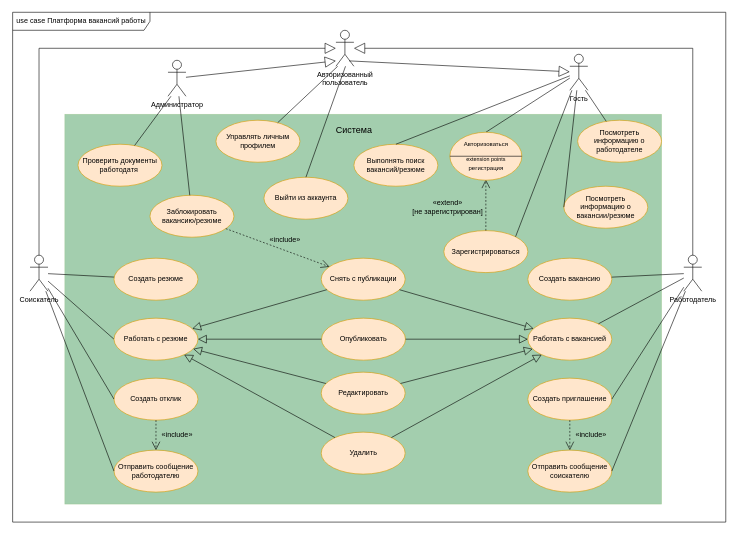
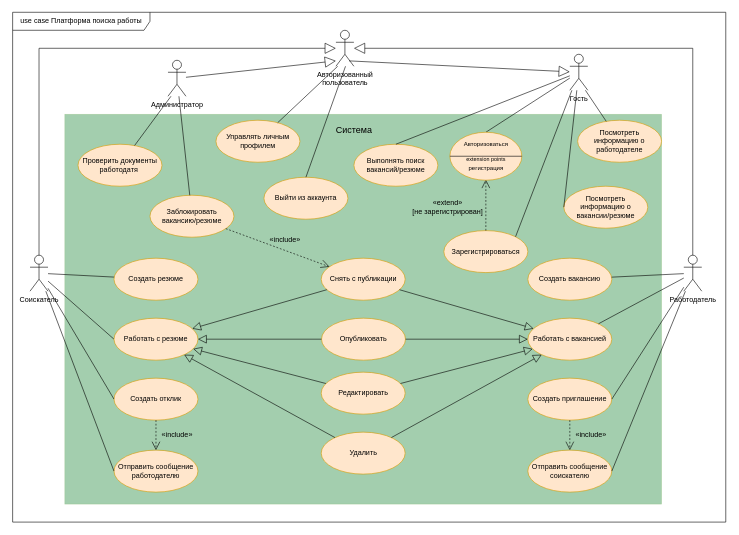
  <mxCell id="0" />
  <mxCell id="1" parent="0" />
  <mxCell id="2" value="" style="rounded=0;whiteSpace=wrap;html=1;fillColor=#198536;strokeColor=#82b366;opacity=40;" parent="1" vertex="1"><mxGeometry x="107" y="190" width="995" height="650" as="geometry" /></mxCell>
  <mxCell id="3" value="&lt;font style=&quot;font-size: 12px;&quot;&gt;Гость&lt;/font&gt;" style="shape=umlActor;verticalLabelPosition=bottom;verticalAlign=top;html=1;" parent="1" vertex="1"><mxGeometry x="949" y="90" width="30" height="60" as="geometry" /></mxCell>
  <mxCell id="4" value="Соискатель" style="shape=umlActor;verticalLabelPosition=bottom;verticalAlign=top;html=1;" parent="1" vertex="1"><mxGeometry x="49" y="425" width="30" height="60" as="geometry" /></mxCell>
  <mxCell id="5" value="Администратор" style="shape=umlActor;verticalLabelPosition=bottom;verticalAlign=top;html=1;" parent="1" vertex="1"><mxGeometry x="279" y="100" width="30" height="60" as="geometry" /></mxCell>
  <mxCell id="6" value="Работодатель" style="shape=umlActor;verticalLabelPosition=bottom;verticalAlign=top;html=1;" parent="1" vertex="1"><mxGeometry x="1139" y="425" width="30" height="60" as="geometry" /></mxCell>
  <mxCell id="7" value="Выполнять поиск вакансий/резюме" style="ellipse;whiteSpace=wrap;html=1;fillColor=#ffe6cc;strokeColor=#d79b00;" parent="1" vertex="1"><mxGeometry x="589" y="240" width="140" height="70" as="geometry" /></mxCell>
  <mxCell id="8" value="Посмотреть информацию о вакансии/резюме" style="ellipse;whiteSpace=wrap;html=1;fillColor=#ffe6cc;strokeColor=#d79b00;" parent="1" vertex="1"><mxGeometry x="939" y="310" width="140" height="70" as="geometry" /></mxCell>
  <mxCell id="9" value="Посмотреть информацию о работодателе" style="ellipse;whiteSpace=wrap;html=1;fillColor=#ffe6cc;strokeColor=#d79b00;" parent="1" vertex="1"><mxGeometry x="962" y="200" width="140" height="70" as="geometry" /></mxCell>
  <mxCell id="10" value="Зарегистрироваться" style="ellipse;whiteSpace=wrap;html=1;fillColor=#ffe6cc;strokeColor=#d79b00;" parent="1" vertex="1"><mxGeometry x="739" y="384" width="140" height="70" as="geometry" /></mxCell>
  <mxCell id="11" value="" style="endArrow=none;html=1;rounded=0;exitX=1;exitY=0;exitDx=0;exitDy=0;" parent="1" source="10" target="3" edge="1"><mxGeometry width="50" height="50" relative="1" as="geometry"><mxPoint x="539" y="430" as="sourcePoint" /><mxPoint x="589" y="380" as="targetPoint" /></mxGeometry></mxCell>
  <mxCell id="12" value="" style="endArrow=none;html=1;rounded=0;exitX=0.5;exitY=0;exitDx=0;exitDy=0;" parent="1" source="24" target="3" edge="1"><mxGeometry width="50" height="50" relative="1" as="geometry"><mxPoint x="804.841" y="352.151" as="sourcePoint" /><mxPoint x="449" y="360" as="targetPoint" /></mxGeometry></mxCell>
  <mxCell id="13" value="Проверить документы работодатя&amp;nbsp;" style="ellipse;whiteSpace=wrap;html=1;fillColor=#ffe6cc;strokeColor=#d79b00;" parent="1" vertex="1"><mxGeometry x="129" y="240" width="140" height="70" as="geometry" /></mxCell>
  <mxCell id="14" value="" style="endArrow=none;html=1;rounded=0;exitX=0.5;exitY=0;exitDx=0;exitDy=0;" parent="1" source="7" target="3" edge="1"><mxGeometry width="50" height="50" relative="1" as="geometry"><mxPoint x="399" y="410" as="sourcePoint" /><mxPoint x="449" y="360" as="targetPoint" /></mxGeometry></mxCell>
  <mxCell id="15" value="" style="endArrow=none;html=1;rounded=0;" parent="1" source="9" edge="1"><mxGeometry width="50" height="50" relative="1" as="geometry"><mxPoint x="399" y="410" as="sourcePoint" /><mxPoint x="975" y="150" as="targetPoint" /></mxGeometry></mxCell>
  <mxCell id="16" value="" style="endArrow=none;html=1;rounded=0;exitX=0;exitY=0.5;exitDx=0;exitDy=0;" parent="1" source="8" target="3" edge="1"><mxGeometry width="50" height="50" relative="1" as="geometry"><mxPoint x="399" y="410" as="sourcePoint" /><mxPoint x="449" y="360" as="targetPoint" /></mxGeometry></mxCell>
  <mxCell id="17" value="Заблокировать вакансию/резюме" style="ellipse;whiteSpace=wrap;html=1;fillColor=#ffe6cc;strokeColor=#d79b00;" parent="1" vertex="1"><mxGeometry x="249" y="325" width="140" height="70" as="geometry" /></mxCell>
  <mxCell id="18" value="" style="endArrow=none;html=1;rounded=0;" parent="1" source="17" target="5" edge="1"><mxGeometry width="50" height="50" relative="1" as="geometry"><mxPoint x="399" y="410" as="sourcePoint" /><mxPoint x="449" y="360" as="targetPoint" /></mxGeometry></mxCell>
  <mxCell id="19" value="" style="endArrow=none;html=1;rounded=0;" parent="1" source="13" edge="1"><mxGeometry width="50" height="50" relative="1" as="geometry"><mxPoint x="399" y="410" as="sourcePoint" /><mxPoint x="284" y="160" as="targetPoint" /></mxGeometry></mxCell>
  <mxCell id="20" value="Удалить" style="ellipse;whiteSpace=wrap;html=1;fillColor=#ffe6cc;strokeColor=#d79b00;" parent="1" vertex="1"><mxGeometry x="534.5" y="720" width="140" height="70" as="geometry" /></mxCell>
  <mxCell id="21" value="" style="endArrow=none;html=1;rounded=0;" parent="1" source="41" target="4" edge="1"><mxGeometry width="50" height="50" relative="1" as="geometry"><mxPoint x="289" y="535" as="sourcePoint" /><mxPoint x="629" y="390" as="targetPoint" /></mxGeometry></mxCell>
  <mxCell id="22" value="" style="endArrow=open;endSize=12;dashed=1;html=1;rounded=0;entryX=0.5;entryY=1.133;entryDx=0;entryDy=0;entryPerimeter=0;" parent="1" source="10" target="28" edge="1"><mxGeometry width="160" relative="1" as="geometry"><mxPoint x="429" y="400" as="sourcePoint" /><mxPoint x="783.305" y="358.486" as="targetPoint" /></mxGeometry></mxCell>
  <mxCell id="23" value="" style="group;" parent="1" vertex="1" connectable="0"><mxGeometry x="749" y="220" width="120" height="80" as="geometry" /></mxCell>
  <mxCell id="24" value="" style="ellipse;whiteSpace=wrap;html=1;fillColor=#ffe6cc;strokeColor=#d79b00;" parent="23" vertex="1"><mxGeometry width="120" height="80" as="geometry" /></mxCell>
  <mxCell id="25" value="&lt;span style=&quot;font-size: 10px;&quot;&gt;Авторизоваться&lt;/span&gt;" style="text;html=1;align=center;verticalAlign=middle;resizable=0;points=[];autosize=1;strokeColor=none;fillColor=none;" parent="23" vertex="1"><mxGeometry x="10" y="5" width="100" height="30" as="geometry" /></mxCell>
  <mxCell id="26" value="" style="endArrow=none;html=1;rounded=0;exitX=0;exitY=0.5;exitDx=0;exitDy=0;entryX=1;entryY=0.5;entryDx=0;entryDy=0;" parent="23" source="24" target="24" edge="1"><mxGeometry width="50" height="50" relative="1" as="geometry"><mxPoint x="-1" y="15" as="sourcePoint" /><mxPoint x="49" y="-35" as="targetPoint" /></mxGeometry></mxCell>
  <mxCell id="27" value="&lt;font style=&quot;font-size: 9px;&quot;&gt;extension points&lt;/font&gt;" style="text;html=1;align=center;verticalAlign=middle;resizable=0;points=[];autosize=1;strokeColor=none;fillColor=none;" parent="23" vertex="1"><mxGeometry x="15" y="30" width="90" height="30" as="geometry" /></mxCell>
  <mxCell id="28" value="&lt;font style=&quot;font-size: 10px;&quot;&gt;регистрация&lt;/font&gt;" style="text;html=1;align=center;verticalAlign=middle;resizable=0;points=[];autosize=1;strokeColor=none;fillColor=none;" parent="23" vertex="1"><mxGeometry x="20" y="45" width="80" height="30" as="geometry" /></mxCell>
  <mxCell id="29" value="Опубликовать" style="ellipse;whiteSpace=wrap;html=1;fillColor=#ffe6cc;strokeColor=#d79b00;" parent="1" vertex="1"><mxGeometry x="535" y="530" width="140" height="70" as="geometry" /></mxCell>
  <mxCell id="30" value="Выйти из аккаунта" style="ellipse;whiteSpace=wrap;html=1;fillColor=#ffe6cc;strokeColor=#d79b00;" parent="1" vertex="1"><mxGeometry x="439" y="295" width="140" height="70" as="geometry" /></mxCell>
  <mxCell id="31" value="Управлять личным профилем" style="ellipse;whiteSpace=wrap;html=1;fillColor=#ffe6cc;strokeColor=#d79b00;" parent="1" vertex="1"><mxGeometry x="359" y="200" width="140" height="70" as="geometry" /></mxCell>
  <mxCell id="32" value="Отправить сообщение работодателю" style="ellipse;whiteSpace=wrap;html=1;fillColor=#ffe6cc;strokeColor=#d79b00;" parent="1" vertex="1"><mxGeometry x="189" y="750" width="140" height="70" as="geometry" /></mxCell>
  <mxCell id="33" value="Отправить сообщение соискателю" style="ellipse;whiteSpace=wrap;html=1;fillColor=#ffe6cc;strokeColor=#d79b00;" parent="1" vertex="1"><mxGeometry x="879" y="750" width="140" height="70" as="geometry" /></mxCell>
  <mxCell id="34" value="" style="endArrow=none;html=1;rounded=0;exitX=1;exitY=0.5;exitDx=0;exitDy=0;" parent="1" source="33" target="6" edge="1"><mxGeometry width="50" height="50" relative="1" as="geometry"><mxPoint x="789" y="590" as="sourcePoint" /><mxPoint x="839" y="540" as="targetPoint" /></mxGeometry></mxCell>
  <mxCell id="35" value="Создать отклик" style="ellipse;whiteSpace=wrap;html=1;fillColor=#ffe6cc;strokeColor=#d79b00;" parent="1" vertex="1"><mxGeometry x="189" y="630" width="140" height="70" as="geometry" /></mxCell>
  <mxCell id="36" value="Создать приглашение" style="ellipse;whiteSpace=wrap;html=1;fillColor=#ffe6cc;strokeColor=#d79b00;" parent="1" vertex="1"><mxGeometry x="879" y="630" width="140" height="70" as="geometry" /></mxCell>
  <mxCell id="37" value="" style="endArrow=none;html=1;rounded=0;entryX=0;entryY=0.5;entryDx=0;entryDy=0;" parent="1" source="4" target="32" edge="1"><mxGeometry width="50" height="50" relative="1" as="geometry"><mxPoint x="579" y="470" as="sourcePoint" /><mxPoint x="629" y="420" as="targetPoint" /></mxGeometry></mxCell>
  <mxCell id="38" value="" style="endArrow=none;html=1;rounded=0;entryX=0;entryY=0.5;entryDx=0;entryDy=0;" parent="1" source="4" target="35" edge="1"><mxGeometry width="50" height="50" relative="1" as="geometry"><mxPoint x="469" y="460" as="sourcePoint" /><mxPoint x="519" y="410" as="targetPoint" /></mxGeometry></mxCell>
  <mxCell id="39" value="" style="endArrow=none;html=1;rounded=0;entryX=1;entryY=0.5;entryDx=0;entryDy=0;" parent="1" source="6" target="36" edge="1"><mxGeometry width="50" height="50" relative="1" as="geometry"><mxPoint x="469" y="460" as="sourcePoint" /><mxPoint x="519" y="410" as="targetPoint" /></mxGeometry></mxCell>
  <mxCell id="40" value="" style="endArrow=none;html=1;rounded=0;exitX=0;exitY=0.5;exitDx=0;exitDy=0;" parent="1" source="42" target="4" edge="1"><mxGeometry width="50" height="50" relative="1" as="geometry"><mxPoint x="479" y="700" as="sourcePoint" /><mxPoint x="529" y="650" as="targetPoint" /></mxGeometry></mxCell>
  <mxCell id="41" value="Создать резюме" style="ellipse;whiteSpace=wrap;html=1;fillColor=#ffe6cc;strokeColor=#d79b00;" parent="1" vertex="1"><mxGeometry x="189" y="430" width="140" height="70" as="geometry" /></mxCell>
  <mxCell id="42" value="Работать с резюме" style="ellipse;whiteSpace=wrap;html=1;fillColor=#ffe6cc;strokeColor=#d79b00;" parent="1" vertex="1"><mxGeometry x="189" y="530" width="140" height="70" as="geometry" /></mxCell>
  <mxCell id="43" value="Работать с вакансией" style="ellipse;whiteSpace=wrap;html=1;fillColor=#ffe6cc;strokeColor=#d79b00;" parent="1" vertex="1"><mxGeometry x="879" y="530" width="140" height="70" as="geometry" /></mxCell>
  <mxCell id="44" value="Создать вакансию" style="ellipse;whiteSpace=wrap;html=1;fillColor=#ffe6cc;strokeColor=#d79b00;" parent="1" vertex="1"><mxGeometry x="879" y="430" width="140" height="70" as="geometry" /></mxCell>
  <mxCell id="45" value="" style="endArrow=none;html=1;rounded=0;" parent="1" source="6" target="43" edge="1"><mxGeometry width="50" height="50" relative="1" as="geometry"><mxPoint x="1179" y="479" as="sourcePoint" /><mxPoint x="1029" y="665" as="targetPoint" /></mxGeometry></mxCell>
  <mxCell id="46" value="" style="endArrow=none;html=1;rounded=0;" parent="1" source="6" target="44" edge="1"><mxGeometry width="50" height="50" relative="1" as="geometry"><mxPoint y="489" as="sourcePoint" x="1189" /><mxPoint x="1039" y="675" as="targetPoint" /></mxGeometry></mxCell>
  <mxCell id="47" value="Снять с публикации" style="ellipse;whiteSpace=wrap;html=1;fillColor=#ffe6cc;strokeColor=#d79b00;" parent="1" vertex="1"><mxGeometry x="534.5" y="430" width="140" height="70" as="geometry" /></mxCell>
  <mxCell id="48" value="Редактировать" style="ellipse;whiteSpace=wrap;html=1;fillColor=#ffe6cc;strokeColor=#d79b00;" parent="1" vertex="1"><mxGeometry x="534.5" y="620" width="140" height="70" as="geometry" /></mxCell>
  <mxCell id="49" value="Авторизованный&lt;br&gt;пользователь" style="shape=umlActor;verticalLabelPosition=bottom;verticalAlign=top;html=1;" parent="1" vertex="1"><mxGeometry x="559" y="50" width="30" height="60" as="geometry" /></mxCell>
  <mxCell id="50" value="" style="endArrow=none;html=1;rounded=0;exitX=0.5;exitY=0;exitDx=0;exitDy=0;" parent="1" source="30" edge="1"><mxGeometry width="50" height="50" relative="1" as="geometry"><mxPoint x="329" y="380" as="sourcePoint" /><mxPoint x="575" y="110" as="targetPoint" /></mxGeometry></mxCell>
  <mxCell id="51" value="" style="endArrow=none;html=1;rounded=0;" parent="1" source="31" edge="1"><mxGeometry width="50" height="50" relative="1" as="geometry"><mxPoint x="344" y="270" as="sourcePoint" /><mxPoint x="562" y="110" as="targetPoint" /></mxGeometry></mxCell>
  <mxCell id="52" value="" style="endArrow=block;endSize=16;endFill=0;html=1;rounded=0;" parent="1" target="3" edge="1"><mxGeometry width="160" relative="1" as="geometry"><mxPoint x="581" y="101" as="sourcePoint" /><mxPoint x="649" y="130" as="targetPoint" /></mxGeometry></mxCell>
  <mxCell id="53" value="" style="endArrow=block;endSize=16;endFill=0;html=1;rounded=0;" parent="1" source="6" target="49" edge="1"><mxGeometry width="160" relative="1" as="geometry"><mxPoint x="939" y="160" as="sourcePoint" /><mxPoint x="329" y="140" as="targetPoint" /><Array as="points"><mxPoint x="1154" y="80" /></Array></mxGeometry></mxCell>
  <mxCell id="54" value="" style="endArrow=block;endSize=16;endFill=0;html=1;rounded=0;" parent="1" source="4" target="49" edge="1"><mxGeometry width="160" relative="1" as="geometry"><mxPoint x="389" y="130" as="sourcePoint" /><mxPoint x="319" y="80" as="targetPoint" /><Array as="points"><mxPoint x="64" y="80" /></Array></mxGeometry></mxCell>
  <mxCell id="55" value="" style="endArrow=block;endSize=16;endFill=0;html=1;rounded=0;" parent="1" source="5" edge="1"><mxGeometry width="160" relative="1" as="geometry"><mxPoint x="371" y="150" as="sourcePoint" /><mxPoint x="559" y="101" as="targetPoint" /></mxGeometry></mxCell>
  <mxCell id="56" value="" style="endArrow=open;endSize=12;dashed=1;html=1;rounded=0;" parent="1" source="17" target="47" edge="1"><mxGeometry width="160" relative="1" as="geometry"><mxPoint x="847" y="352" as="sourcePoint" /><mxPoint x="809" y="294" as="targetPoint" /></mxGeometry></mxCell>
  <mxCell id="57" value="" style="endArrow=block;endSize=12;endFill=0;html=1;rounded=0;" parent="1" source="47" target="42" edge="1"><mxGeometry width="160" relative="1" as="geometry"><mxPoint x="591" y="111" as="sourcePoint" /><mxPoint x="959" y="129" as="targetPoint" /></mxGeometry></mxCell>
  <mxCell id="58" value="" style="endArrow=block;endSize=12;endFill=0;html=1;rounded=0;" parent="1" source="29" target="42" edge="1"><mxGeometry width="160" relative="1" as="geometry"><mxPoint x="554" y="492" as="sourcePoint" /><mxPoint x="330" y="557" as="targetPoint" /></mxGeometry></mxCell>
  <mxCell id="59" value="" style="endArrow=block;endSize=12;endFill=0;html=1;rounded=0;" parent="1" source="48" target="42" edge="1"><mxGeometry width="160" relative="1" as="geometry"><mxPoint x="564" y="502" as="sourcePoint" /><mxPoint x="340" y="567" as="targetPoint" /></mxGeometry></mxCell>
  <mxCell id="60" value="" style="endArrow=block;endSize=12;endFill=0;html=1;rounded=0;" parent="1" source="20" target="42" edge="1"><mxGeometry width="160" relative="1" as="geometry"><mxPoint x="574" y="512" as="sourcePoint" /><mxPoint x="350" y="577" as="targetPoint" /></mxGeometry></mxCell>
  <mxCell id="61" value="" style="endArrow=block;endSize=12;endFill=0;html=1;rounded=0;" parent="1" source="47" target="43" edge="1"><mxGeometry width="160" relative="1" as="geometry"><mxPoint x="584" y="522" as="sourcePoint" /><mxPoint x="360" y="587" as="targetPoint" /></mxGeometry></mxCell>
  <mxCell id="62" value="" style="endArrow=block;endSize=12;endFill=0;html=1;rounded=0;" parent="1" source="29" target="43" edge="1"><mxGeometry width="160" relative="1" as="geometry"><mxPoint x="594" y="532" as="sourcePoint" /><mxPoint x="370" y="597" as="targetPoint" /></mxGeometry></mxCell>
  <mxCell id="63" value="" style="endArrow=block;endSize=12;endFill=0;html=1;rounded=0;" parent="1" source="48" target="43" edge="1"><mxGeometry width="160" relative="1" as="geometry"><mxPoint x="604" y="542" as="sourcePoint" /><mxPoint x="380" y="607" as="targetPoint" /></mxGeometry></mxCell>
  <mxCell id="64" value="" style="endArrow=block;endSize=12;endFill=0;html=1;rounded=0;" parent="1" source="20" target="43" edge="1"><mxGeometry width="160" relative="1" as="geometry"><mxPoint x="614" y="552" as="sourcePoint" /><mxPoint x="390" y="617" as="targetPoint" /></mxGeometry></mxCell>
  <mxCell id="65" value="" style="endArrow=open;endSize=12;dashed=1;html=1;rounded=0;" parent="1" source="35" target="32" edge="1"><mxGeometry width="160" relative="1" as="geometry"><mxPoint x="439" y="389" as="sourcePoint" /><mxPoint x="564" y="451" as="targetPoint" /></mxGeometry></mxCell>
  <mxCell id="66" value="" style="endArrow=open;endSize=12;dashed=1;html=1;rounded=0;" parent="1" source="36" target="33" edge="1"><mxGeometry width="160" relative="1" as="geometry"><mxPoint x="449" y="399" as="sourcePoint" /><mxPoint x="574" y="461" as="targetPoint" /></mxGeometry></mxCell>
  <mxCell id="67" value="&lt;font style=&quot;font-size: 15px;&quot;&gt;Система&lt;/font&gt;" style="text;html=1;align=center;verticalAlign=middle;resizable=0;points=[];autosize=1;strokeColor=none;fillColor=none;" parent="1" vertex="1"><mxGeometry x="549" y="200" width="80" height="30" as="geometry" /></mxCell>
  <mxCell id="68" value="&lt;font style=&quot;font-size: 12px;&quot;&gt;«include»&lt;br&gt;&lt;/font&gt;" style="text;html=1;align=center;verticalAlign=middle;resizable=0;points=[];autosize=1;strokeColor=none;fillColor=none;" parent="1" vertex="1"><mxGeometry x="259" y="710" width="70" height="30" as="geometry" /></mxCell>
  <mxCell id="69" value="&lt;font style=&quot;font-size: 12px;&quot;&gt;«include»&lt;br&gt;&lt;/font&gt;" style="text;html=1;align=center;verticalAlign=middle;resizable=0;points=[];autosize=1;strokeColor=none;fillColor=none;" parent="1" vertex="1"><mxGeometry x="439" y="384" width="70" height="30" as="geometry" /></mxCell>
  <mxCell id="70" value="&lt;font style=&quot;font-size: 12px;&quot;&gt;«include»&lt;br&gt;&lt;/font&gt;" style="text;html=1;align=center;verticalAlign=middle;resizable=0;points=[];autosize=1;strokeColor=none;fillColor=none;" parent="1" vertex="1"><mxGeometry x="949" y="710" width="70" height="30" as="geometry" /></mxCell>
  <mxCell id="71" value="&lt;font style=&quot;&quot;&gt;«extend»&lt;br&gt;&lt;div style=&quot;&quot;&gt;[не зарегистрирован]&lt;/div&gt;&lt;/font&gt;" style="text;html=1;align=center;verticalAlign=middle;resizable=0;points=[];autosize=1;strokeColor=none;fillColor=none;" parent="1" vertex="1"><mxGeometry x="674.5" y="325" width="140" height="40" as="geometry" /></mxCell>
- <mxCell id="72" value="use case Платформа вакансий работы" style="shape=umlFrame;whiteSpace=wrap;html=1;pointerEvents=0;width=229;height=30;" parent="1" vertex="1"><mxGeometry x="20" y="20" width="1189" height="850" as="geometry" /></mxCell>
+ <mxCell id="72" value="use case Платформа поиска работы" style="shape=umlFrame;whiteSpace=wrap;html=1;pointerEvents=0;width=229;height=30;" parent="1" vertex="1"><mxGeometry x="20" y="20" width="1189" height="850" as="geometry" /></mxCell>
